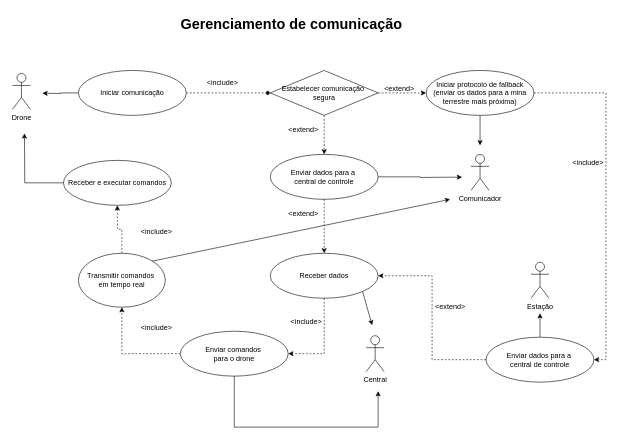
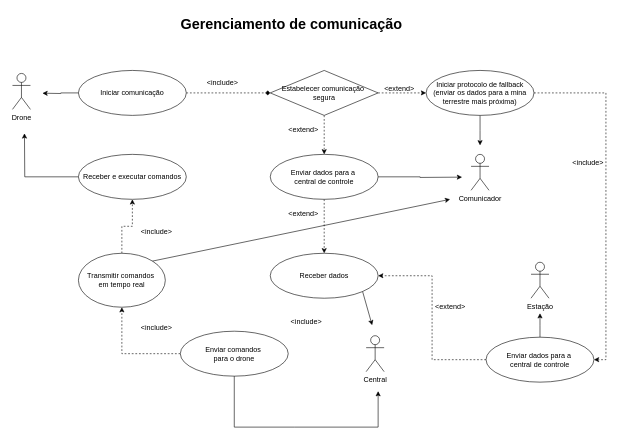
  <mxCell id="0" />
  <mxCell id="1" parent="0" />
  <mxCell id="2" value="Comunicador" style="shape=umlActor;verticalLabelPosition=bottom;verticalAlign=top;html=1;outlineConnect=0;" vertex="1" parent="1"><mxGeometry x="785" y="257" width="30" height="60" as="geometry" /></mxCell>
  <mxCell id="3" value="Central" style="shape=umlActor;verticalLabelPosition=bottom;verticalAlign=top;html=1;outlineConnect=0;" vertex="1" parent="1"><mxGeometry x="610" y="559.5" width="30" height="60" as="geometry" /></mxCell>
  <mxCell id="4" value="Estação" style="shape=umlActor;verticalLabelPosition=bottom;verticalAlign=top;html=1;outlineConnect=0;" vertex="1" parent="1"><mxGeometry x="885" y="437" width="30" height="60" as="geometry" /></mxCell>
  <mxCell id="5" value="Drone" style="shape=umlActor;verticalLabelPosition=bottom;verticalAlign=top;html=1;outlineConnect=0;" vertex="1" parent="1"><mxGeometry x="20" y="122" width="30" height="60" as="geometry" /></mxCell>
  <mxCell id="6" style="edgeStyle=orthogonalEdgeStyle;rounded=0;orthogonalLoop=1;jettySize=auto;html=1;exitX=1;exitY=0.5;exitDx=0;exitDy=0;entryX=0;entryY=0.5;entryDx=0;entryDy=0;dashed=1;endArrow=diamond;" edge="1" parent="1" source="8" target="11"><mxGeometry relative="1" as="geometry" /></mxCell>
  <mxCell id="7" style="edgeStyle=orthogonalEdgeStyle;rounded=0;orthogonalLoop=1;jettySize=auto;html=1;exitX=0;exitY=0.5;exitDx=0;exitDy=0;" edge="1" parent="1" source="8"><mxGeometry relative="1" as="geometry"><mxPoint x="70" y="155" as="targetPoint" /></mxGeometry></mxCell>
  <mxCell id="8" value="Iniciar comunicação" style="ellipse;whiteSpace=wrap;html=1;" vertex="1" parent="1"><mxGeometry x="130" y="117" width="180" height="75" as="geometry" /></mxCell>
  <mxCell id="9" style="edgeStyle=orthogonalEdgeStyle;rounded=0;orthogonalLoop=1;jettySize=auto;html=1;exitX=0.5;exitY=1;exitDx=0;exitDy=0;entryX=0.5;entryY=0;entryDx=0;entryDy=0;dashed=1;" edge="1" parent="1" source="11" target="14"><mxGeometry relative="1" as="geometry" /></mxCell>
  <mxCell id="10" style="edgeStyle=orthogonalEdgeStyle;rounded=0;orthogonalLoop=1;jettySize=auto;html=1;exitX=1;exitY=0.5;exitDx=0;exitDy=0;entryX=0;entryY=0.5;entryDx=0;entryDy=0;dashed=1;" edge="1" parent="1" source="11" target="25"><mxGeometry relative="1" as="geometry" /></mxCell>
  <mxCell id="11" value="Estabelecer comunicação&amp;nbsp;&lt;div&gt;segura&lt;/div&gt;" style="rhombus;whiteSpace=wrap;html=1;" vertex="1" parent="1"><mxGeometry x="450" y="117" width="180" height="75" as="geometry" /></mxCell>
  <mxCell id="12" style="edgeStyle=orthogonalEdgeStyle;rounded=0;orthogonalLoop=1;jettySize=auto;html=1;exitX=0.5;exitY=1;exitDx=0;exitDy=0;entryX=0.5;entryY=0;entryDx=0;entryDy=0;dashed=1;" edge="1" parent="1" source="14" target="16"><mxGeometry relative="1" as="geometry" /></mxCell>
  <mxCell id="13" style="edgeStyle=orthogonalEdgeStyle;rounded=0;orthogonalLoop=1;jettySize=auto;html=1;exitX=1;exitY=0.5;exitDx=0;exitDy=0;" edge="1" parent="1" source="14"><mxGeometry relative="1" as="geometry"><mxPoint x="770" y="295" as="targetPoint" /></mxGeometry></mxCell>
  <mxCell id="14" value="Enviar dados para a&amp;nbsp;&lt;div&gt;central de controle&lt;/div&gt;" style="ellipse;whiteSpace=wrap;html=1;" vertex="1" parent="1"><mxGeometry x="450" y="257" width="180" height="75" as="geometry" /></mxCell>
- <mxCell id="15" style="edgeStyle=orthogonalEdgeStyle;rounded=0;orthogonalLoop=1;jettySize=auto;html=1;exitX=0.5;exitY=1;exitDx=0;exitDy=0;entryX=1;entryY=0.5;entryDx=0;entryDy=0;dashed=1;" edge="1" parent="1" source="16" target="20"><mxGeometry relative="1" as="geometry" /></mxCell>
  <mxCell id="16" value="Receber dados" style="ellipse;whiteSpace=wrap;html=1;" vertex="1" parent="1"><mxGeometry x="450" y="422" width="180" height="75" as="geometry" /></mxCell>
  <mxCell id="17" style="edgeStyle=orthogonalEdgeStyle;rounded=0;orthogonalLoop=1;jettySize=auto;html=1;exitX=0.5;exitY=0;exitDx=0;exitDy=0;entryX=0.5;entryY=1;entryDx=0;entryDy=0;dashed=1;" edge="1" parent="1" source="18" target="22"><mxGeometry relative="1" as="geometry" /></mxCell>
  <mxCell id="18" value="Transmitir comandos&amp;nbsp;&lt;div&gt;em tempo real&lt;/div&gt;" style="ellipse;whiteSpace=wrap;html=1;" vertex="1" parent="1"><mxGeometry x="130" y="422" width="145" height="90" as="geometry" /></mxCell>
  <mxCell id="19" style="edgeStyle=orthogonalEdgeStyle;rounded=0;orthogonalLoop=1;jettySize=auto;html=1;exitX=0;exitY=0.5;exitDx=0;exitDy=0;entryX=0.5;entryY=1;entryDx=0;entryDy=0;dashed=1;" edge="1" parent="1" source="20" target="18"><mxGeometry relative="1" as="geometry" /></mxCell>
  <mxCell id="20" value="Enviar comandos&amp;nbsp;&lt;div&gt;para o drone&lt;/div&gt;" style="ellipse;whiteSpace=wrap;html=1;" vertex="1" parent="1"><mxGeometry x="300" y="552" width="180" height="75" as="geometry" /></mxCell>
  <mxCell id="21" style="edgeStyle=orthogonalEdgeStyle;rounded=0;orthogonalLoop=1;jettySize=auto;html=1;exitX=0;exitY=0.5;exitDx=0;exitDy=0;" edge="1" parent="1" source="22"><mxGeometry relative="1" as="geometry"><mxPoint x="40" y="222" as="targetPoint" /></mxGeometry></mxCell>
- <mxCell id="22" value="Receber e executar comandos" style="ellipse;whiteSpace=wrap;html=1;" vertex="1" parent="1"><mxGeometry x="105" y="267" width="180" height="75" as="geometry" /></mxCell>
+ <mxCell id="22" value="Receber e executar comandos" style="ellipse;whiteSpace=wrap;html=1;" vertex="1" parent="1"><mxGeometry x="130" y="257" width="180" height="75" as="geometry" /></mxCell>
  <mxCell id="23" style="edgeStyle=orthogonalEdgeStyle;rounded=0;orthogonalLoop=1;jettySize=auto;html=1;exitX=1;exitY=0.5;exitDx=0;exitDy=0;entryX=1;entryY=0.5;entryDx=0;entryDy=0;dashed=1;" edge="1" parent="1" source="25" target="28"><mxGeometry relative="1" as="geometry" /></mxCell>
  <mxCell id="24" style="edgeStyle=orthogonalEdgeStyle;rounded=0;orthogonalLoop=1;jettySize=auto;html=1;exitX=0.5;exitY=1;exitDx=0;exitDy=0;" edge="1" parent="1" source="25"><mxGeometry relative="1" as="geometry"><mxPoint x="800" y="242" as="targetPoint" /></mxGeometry></mxCell>
  <mxCell id="25" value="Iniciar protocolo de fallback (enviar os dados para a mina terrestre mais próxima)" style="ellipse;whiteSpace=wrap;html=1;" vertex="1" parent="1"><mxGeometry x="710" y="117" width="180" height="75" as="geometry" /></mxCell>
  <mxCell id="26" style="edgeStyle=orthogonalEdgeStyle;rounded=0;orthogonalLoop=1;jettySize=auto;html=1;exitX=0.5;exitY=0;exitDx=0;exitDy=0;" edge="1" parent="1" source="28"><mxGeometry relative="1" as="geometry"><mxPoint x="900" y="522" as="targetPoint" /></mxGeometry></mxCell>
  <mxCell id="27" style="edgeStyle=orthogonalEdgeStyle;rounded=0;orthogonalLoop=1;jettySize=auto;html=1;exitX=0;exitY=0.5;exitDx=0;exitDy=0;entryX=1;entryY=0.5;entryDx=0;entryDy=0;dashed=1;" edge="1" parent="1" source="28" target="16"><mxGeometry relative="1" as="geometry" /></mxCell>
  <mxCell id="28" value="Enviar dados para a&amp;nbsp;&lt;div&gt;central de controle&lt;/div&gt;" style="ellipse;whiteSpace=wrap;html=1;" vertex="1" parent="1"><mxGeometry x="810" y="562" width="180" height="75" as="geometry" /></mxCell>
  <mxCell id="29" value="" style="endArrow=classic;html=1;rounded=0;exitX=1;exitY=1;exitDx=0;exitDy=0;" edge="1" parent="1" source="16"><mxGeometry width="50" height="50" relative="1" as="geometry"><mxPoint x="370" y="762" as="sourcePoint" /><mxPoint x="620" y="542" as="targetPoint" /></mxGeometry></mxCell>
  <mxCell id="30" value="" style="endArrow=classic;html=1;rounded=0;exitX=0.5;exitY=1;exitDx=0;exitDy=0;" edge="1" parent="1" source="20"><mxGeometry width="50" height="50" relative="1" as="geometry"><mxPoint x="370" y="662" as="sourcePoint" /><mxPoint x="630" y="652" as="targetPoint" /><Array as="points"><mxPoint x="390" y="712" /><mxPoint x="490" y="712" /><mxPoint x="630" y="712" /></Array></mxGeometry></mxCell>
  <mxCell id="31" value="" style="endArrow=classic;html=1;rounded=0;exitX=1;exitY=0;exitDx=0;exitDy=0;" edge="1" parent="1" source="18"><mxGeometry width="50" height="50" relative="1" as="geometry"><mxPoint x="340" y="422" as="sourcePoint" /><mxPoint x="750" y="332" as="targetPoint" /></mxGeometry></mxCell>
  <mxCell id="32" value="&amp;lt;include&amp;gt;" style="text;html=1;align=center;verticalAlign=middle;resizable=0;points=[];autosize=1;strokeColor=none;fillColor=none;" vertex="1" parent="1"><mxGeometry x="330" y="122" width="80" height="30" as="geometry" /></mxCell>
  <mxCell id="33" value="&amp;lt;extend&amp;gt;" style="text;html=1;align=center;verticalAlign=middle;resizable=0;points=[];autosize=1;strokeColor=none;fillColor=none;" vertex="1" parent="1"><mxGeometry x="470" y="202" width="70" height="30" as="geometry" /></mxCell>
  <mxCell id="34" value="&amp;lt;extend&amp;gt;" style="text;html=1;align=center;verticalAlign=middle;resizable=0;points=[];autosize=1;strokeColor=none;fillColor=none;" vertex="1" parent="1"><mxGeometry x="630" y="132" width="70" height="30" as="geometry" /></mxCell>
  <mxCell id="35" value="&amp;lt;include&amp;gt;" style="text;html=1;align=center;verticalAlign=middle;resizable=0;points=[];autosize=1;strokeColor=none;fillColor=none;" vertex="1" parent="1"><mxGeometry x="940" y="257" width="80" height="30" as="geometry" /></mxCell>
  <mxCell id="36" value="&amp;lt;extend&amp;gt;" style="text;html=1;align=center;verticalAlign=middle;resizable=0;points=[];autosize=1;strokeColor=none;fillColor=none;" vertex="1" parent="1"><mxGeometry x="715" y="497" width="70" height="30" as="geometry" /></mxCell>
  <mxCell id="37" value="&amp;lt;extend&amp;gt;" style="text;html=1;align=center;verticalAlign=middle;resizable=0;points=[];autosize=1;strokeColor=none;fillColor=none;" vertex="1" parent="1"><mxGeometry x="470" y="342" width="70" height="30" as="geometry" /></mxCell>
  <mxCell id="38" value="&amp;lt;include&amp;gt;" style="text;html=1;align=center;verticalAlign=middle;resizable=0;points=[];autosize=1;strokeColor=none;fillColor=none;" vertex="1" parent="1"><mxGeometry x="470" y="522" width="80" height="30" as="geometry" /></mxCell>
  <mxCell id="39" value="&amp;lt;include&amp;gt;" style="text;html=1;align=center;verticalAlign=middle;resizable=0;points=[];autosize=1;strokeColor=none;fillColor=none;" vertex="1" parent="1"><mxGeometry x="220" y="532" width="80" height="30" as="geometry" /></mxCell>
  <mxCell id="40" value="&amp;lt;include&amp;gt;" style="text;html=1;align=center;verticalAlign=middle;resizable=0;points=[];autosize=1;strokeColor=none;fillColor=none;" vertex="1" parent="1"><mxGeometry x="220" y="372" width="80" height="30" as="geometry" /></mxCell>
  <mxCell id="41" value="&lt;span style=&quot;font-weight: 700;&quot;&gt;&lt;font style=&quot;font-size: 24px;&quot;&gt;Gerenciamento de comunicação&lt;/font&gt;&lt;/span&gt;" style="text;html=1;align=center;verticalAlign=middle;resizable=0;points=[];autosize=1;strokeColor=none;fillColor=none;" vertex="1" parent="1"><mxGeometry x="290" y="20" width="390" height="40" as="geometry" /></mxCell>
